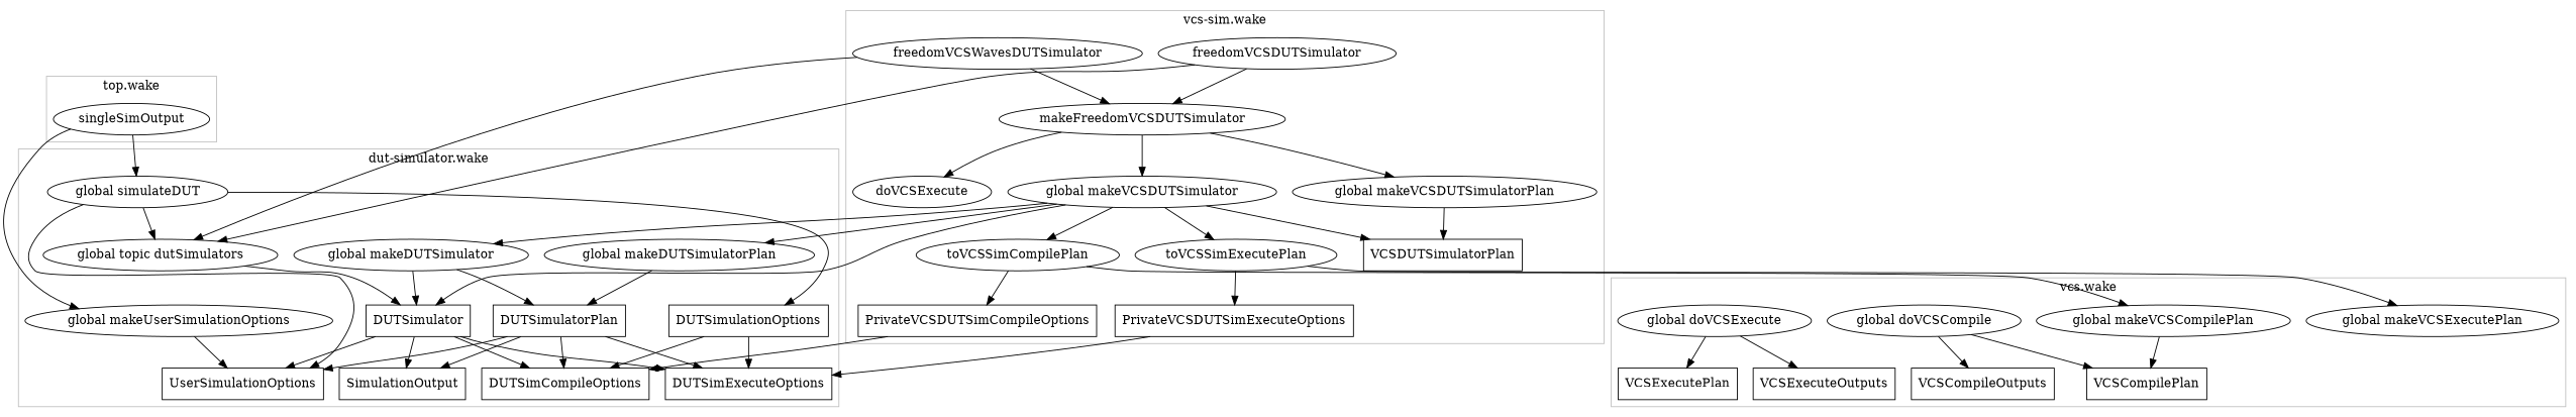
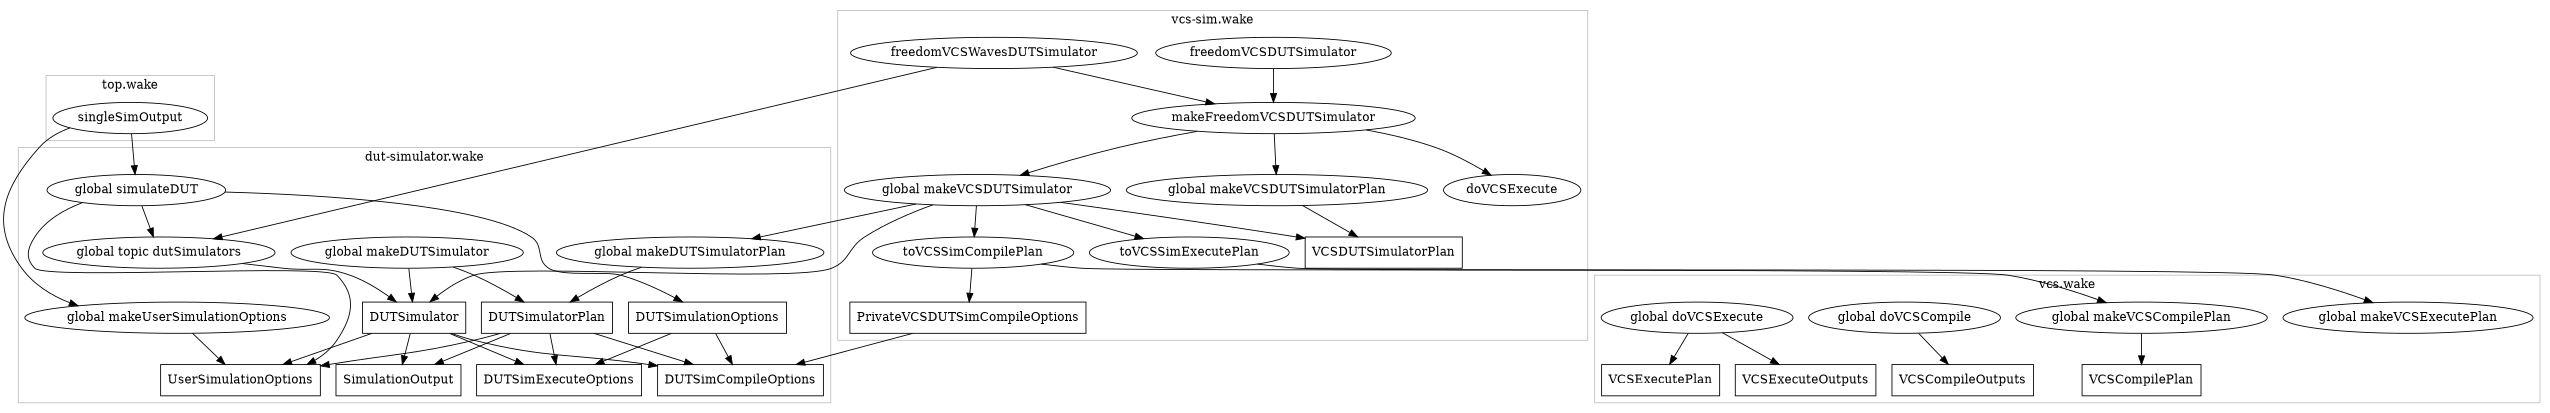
  digraph {
    rankdir=TB
    node [shape=ellipse]
    VCSCompilePlan [shape=box]
    VCSExecutePlan [shape=box]
    VCSCompileOutputs [shape=box]
    VCSExecuteOutputs [shape=box]
    n5 [label="global makeVCSCompilePlan"]
    n6 [label="global makeVCSExecutePlan"]
    n7 [label="global doVCSCompile"]
    n8 [label="global doVCSExecute"]
    VCSDUTSimulatorPlan [shape=box]
    PrivateVCSDUTSimCompileOptions [shape=box]
-   PrivateVCSDUTSimExecuteOptions [shape=box]
    freedomVCSDUTSimulator
    makeFreedomVCSDUTSimulator
    freedomVCSWavesDUTSimulator
    n15 [label="global makeVCSDUTSimulator"]
    n16 [label="global makeVCSDUTSimulatorPlan"]
    n17 [label=doVCSExecute]
    toVCSSimCompilePlan
    toVCSSimExecutePlan
    DUTSimCompileOptions [shape=box]
    DUTSimExecuteOptions [shape=box]
    DUTSimulationOptions [shape=box]
    DUTSimulator [shape=box]
    UserSimulationOptions [shape=box]
    SimulationOutput [shape=box]
    DUTSimulatorPlan [shape=box]
    n27 [label="global topic dutSimulators"]
    n28 [label="global makeDUTSimulator"]
    n29 [label="global makeDUTSimulatorPlan"]
    n30 [label="global makeUserSimulationOptions"]
    n31 [label="global simulateDUT"]
    singleSimOutput
    subgraph cluster_1 {
      color=gray
      label="vcs.wake"
      VCSCompilePlan
      VCSExecutePlan
      VCSCompileOutputs
      VCSExecuteOutputs
      n5
      n6
      n7
      n8
    }
    subgraph cluster_2 {
      color=gray
      label="vcs-sim.wake"
      VCSDUTSimulatorPlan
      PrivateVCSDUTSimCompileOptions
-     PrivateVCSDUTSimExecuteOptions
      freedomVCSDUTSimulator
      makeFreedomVCSDUTSimulator
      freedomVCSWavesDUTSimulator
      n15
      n16
      n17
      toVCSSimCompilePlan
      toVCSSimExecutePlan
    }
    subgraph cluster_3 {
      color=gray
      label="dut-simulator.wake"
      DUTSimCompileOptions
      DUTSimExecuteOptions
      DUTSimulationOptions
      DUTSimulator
      UserSimulationOptions
      SimulationOutput
      DUTSimulatorPlan
      n27
      n28
      n29
      n30
      n31
    }
    subgraph cluster_4 {
      color=gray
      label="top.wake"
      singleSimOutput
    }
    n5 -> VCSCompilePlan
-   n7 -> VCSCompilePlan
    n7 -> VCSCompileOutputs
    n8 -> VCSExecutePlan
    n8 -> VCSExecuteOutputs
    PrivateVCSDUTSimCompileOptions -> DUTSimCompileOptions
-   PrivateVCSDUTSimExecuteOptions -> DUTSimExecuteOptions
    freedomVCSDUTSimulator -> makeFreedomVCSDUTSimulator
-   freedomVCSDUTSimulator -> n27
    makeFreedomVCSDUTSimulator -> n15
    makeFreedomVCSDUTSimulator -> n16
    makeFreedomVCSDUTSimulator -> n17
    freedomVCSWavesDUTSimulator -> makeFreedomVCSDUTSimulator
    freedomVCSWavesDUTSimulator -> n27
    n15 -> VCSDUTSimulatorPlan
    n15 -> toVCSSimCompilePlan
    n15 -> toVCSSimExecutePlan
    n15 -> DUTSimulator
-   n15 -> n28
    n15 -> n29
    n16 -> VCSDUTSimulatorPlan
    toVCSSimCompilePlan -> n5
    toVCSSimCompilePlan -> PrivateVCSDUTSimCompileOptions
    toVCSSimExecutePlan -> n6
-   toVCSSimExecutePlan -> PrivateVCSDUTSimExecuteOptions
    DUTSimulationOptions -> DUTSimCompileOptions
    DUTSimulationOptions -> DUTSimExecuteOptions
    DUTSimulator -> DUTSimCompileOptions
    DUTSimulator -> DUTSimExecuteOptions
    DUTSimulator -> UserSimulationOptions
    DUTSimulator -> SimulationOutput
    DUTSimulatorPlan -> DUTSimCompileOptions
    DUTSimulatorPlan -> DUTSimExecuteOptions
    DUTSimulatorPlan -> UserSimulationOptions
    DUTSimulatorPlan -> SimulationOutput
    n27 -> DUTSimulator
    n28 -> DUTSimulator
    n28 -> DUTSimulatorPlan
    n29 -> DUTSimulatorPlan
    n30 -> UserSimulationOptions
    n31 -> DUTSimulationOptions
    n31 -> UserSimulationOptions
    n31 -> n27
    singleSimOutput -> n30
    singleSimOutput -> n31
  }
